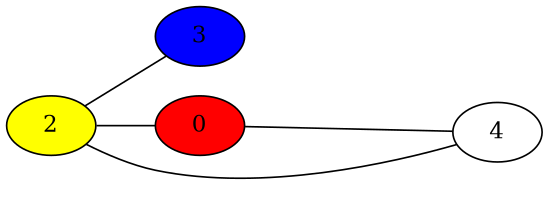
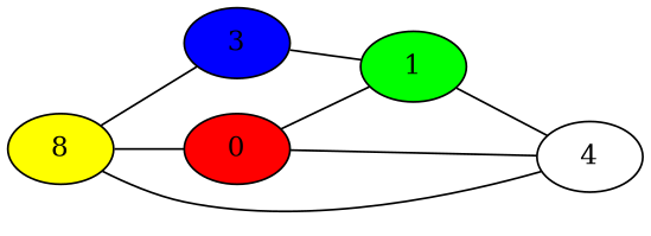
  graph {
    rankdir=LR
    node [style=filled]
-   2 [fillcolor=yellow]
+   2 [fillcolor=yellow label=8]
    3 [fillcolor=blue]
    0 [fillcolor=red]
    4 [style=""]
+   1 [fillcolor=green]
    2 -- 3
    2 -- 0
    2 -- 4
+   3 -- 1
    0 -- 4
+   0 -- 1
+   1 -- 4
  }
